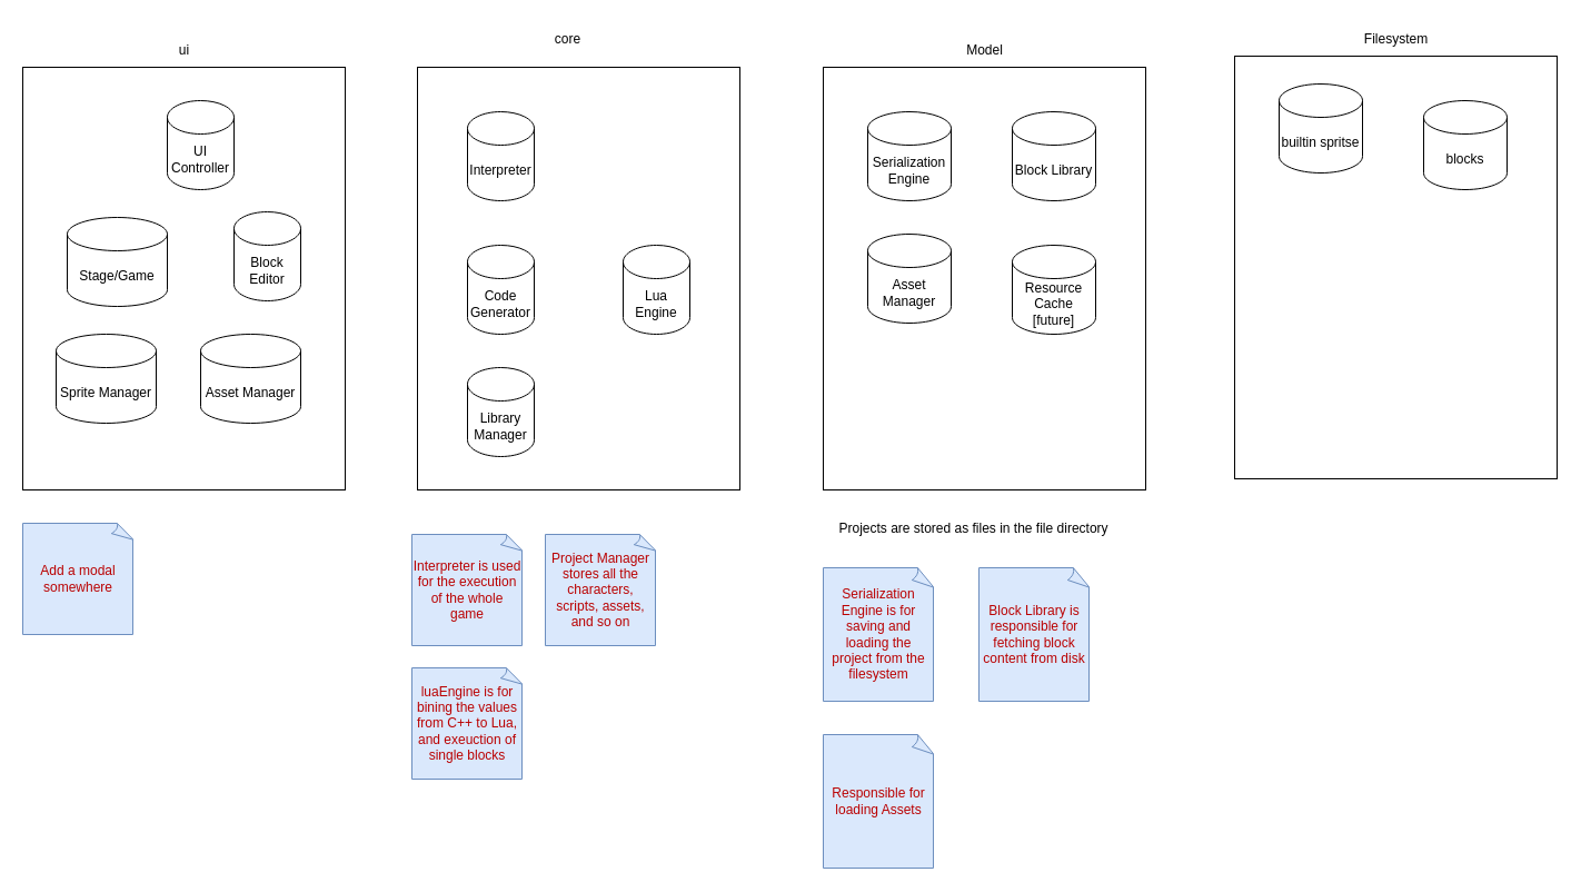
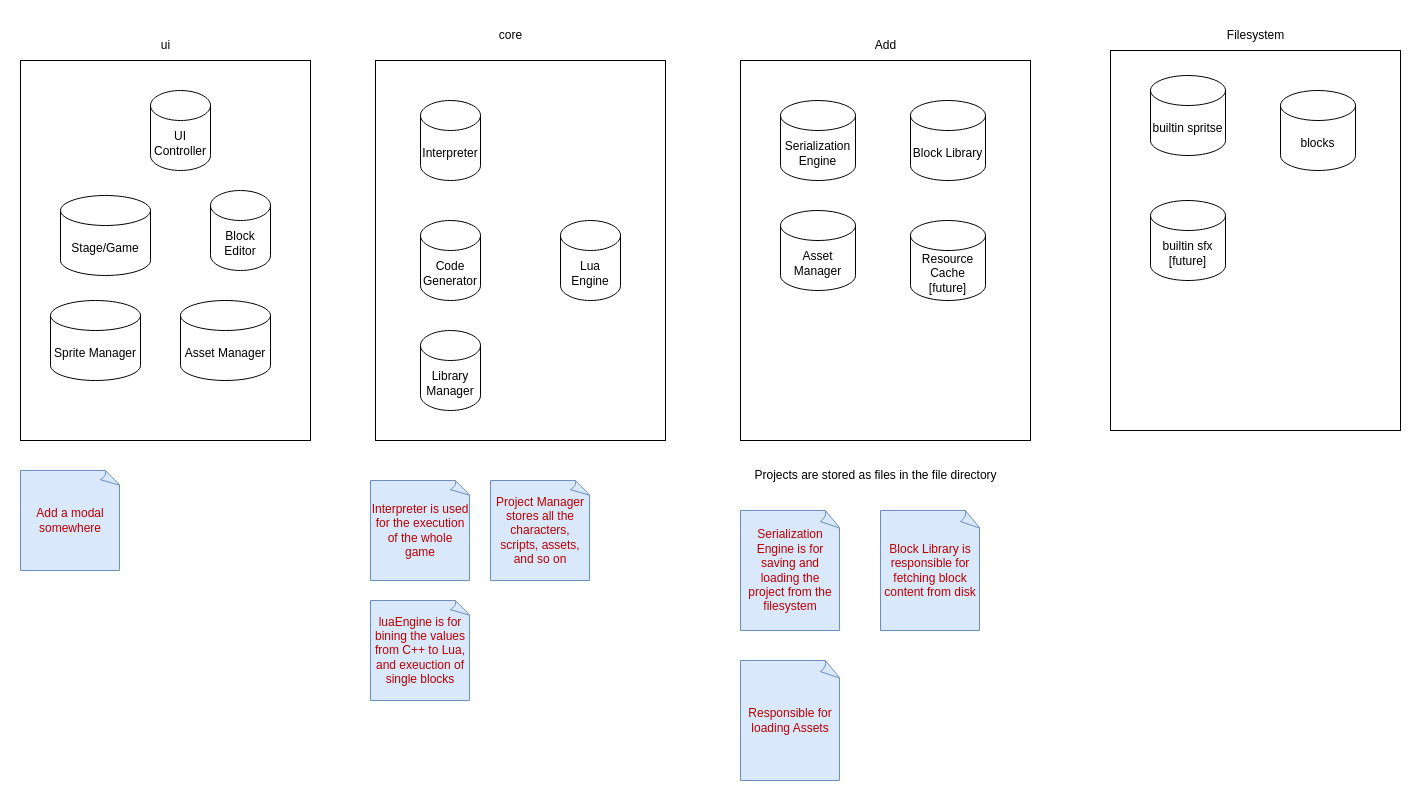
  <mxCell id="0" />
  <mxCell id="1" parent="0" />
  <mxCell id="2" value="" style="rounded=0;whiteSpace=wrap;html=1;fillColor=none;" parent="1" vertex="1"><mxGeometry x="740" y="60" width="290" height="380" as="geometry" /></mxCell>
- <mxCell id="3" value="Model" style="text;html=1;align=center;verticalAlign=middle;resizable=0;points=[];autosize=1;strokeColor=none;fillColor=none;" parent="1" vertex="1"><mxGeometry x="855" y="30" width="60" height="30" as="geometry" /></mxCell>
+ <mxCell id="3" value="Add" style="text;html=1;align=center;verticalAlign=middle;resizable=0;points=[];autosize=1;strokeColor=none;fillColor=none;" parent="1" vertex="1"><mxGeometry x="855" y="30" width="60" height="30" as="geometry" /></mxCell>
  <mxCell id="4" value="" style="rounded=0;whiteSpace=wrap;html=1;fillColor=none;" parent="1" vertex="1"><mxGeometry x="375" y="60" width="290" height="380" as="geometry" /></mxCell>
  <mxCell id="5" value="core" style="text;html=1;align=center;verticalAlign=middle;resizable=0;points=[];autosize=1;strokeColor=none;fillColor=none;" parent="1" vertex="1"><mxGeometry x="485" y="20" width="50" height="30" as="geometry" /></mxCell>
  <mxCell id="6" value="" style="rounded=0;whiteSpace=wrap;html=1;fillColor=none;" parent="1" vertex="1"><mxGeometry x="20" y="60" width="290" height="380" as="geometry" /></mxCell>
  <mxCell id="7" value="ui" style="text;html=1;align=center;verticalAlign=middle;resizable=0;points=[];autosize=1;strokeColor=none;fillColor=none;" parent="1" vertex="1"><mxGeometry x="150" y="30" width="30" height="30" as="geometry" /></mxCell>
  <mxCell id="8" value="Projects are stored as files in the file directory" style="text;html=1;align=center;verticalAlign=middle;resizable=0;points=[];autosize=1;strokeColor=none;fillColor=none;" parent="1" vertex="1"><mxGeometry x="740" y="460" width="270" height="30" as="geometry" /></mxCell>
  <mxCell id="9" value="Interpreter" style="shape=cylinder3;whiteSpace=wrap;html=1;boundedLbl=1;backgroundOutline=1;size=15;" parent="1" vertex="1"><mxGeometry x="420" y="100" width="60" height="80" as="geometry" /></mxCell>
  <mxCell id="10" value="Lua Engine" style="shape=cylinder3;whiteSpace=wrap;html=1;boundedLbl=1;backgroundOutline=1;size=15;" parent="1" vertex="1"><mxGeometry x="560" y="220" width="60" height="80" as="geometry" /></mxCell>
  <mxCell id="11" value="Serialization Engine&lt;span style=&quot;color: rgba(0, 0, 0, 0); font-family: monospace; font-size: 0px; text-align: start; text-wrap: nowrap;&quot;&gt;%3CmxGraphModel%3E%3Croot%3E%3CmxCell%20id%3D%220%22%2F%3E%3CmxCell%20id%3D%221%22%20parent%3D%220%22%2F%3E%3CmxCell%20id%3D%222%22%20value%3D%22Scripting%20Engine%22%20style%3D%22shape%3Dcylinder3%3BwhiteSpace%3Dwrap%3Bhtml%3D1%3BboundedLbl%3D1%3BbackgroundOutline%3D1%3Bsize%3D15%3B%22%20vertex%3D%221%22%20parent%3D%221%22%3E%3CmxGeometry%20x%3D%22450%22%20y%3D%22260%22%20width%3D%2260%22%20height%3D%2280%22%20as%3D%22geometry%22%2F%3E%3C%2FmxCell%3E%3C%2Froot%3E%3C%2FmxGraphModel%3E&lt;/span&gt;" style="shape=cylinder3;whiteSpace=wrap;html=1;boundedLbl=1;backgroundOutline=1;size=15;" parent="1" vertex="1"><mxGeometry x="780" y="100" width="75" height="80" as="geometry" /></mxCell>
  <mxCell id="12" value="Library Manager" style="shape=cylinder3;whiteSpace=wrap;html=1;boundedLbl=1;backgroundOutline=1;size=15;" parent="1" vertex="1"><mxGeometry x="420" y="330" width="60" height="80" as="geometry" /></mxCell>
  <mxCell id="13" value="&lt;font color=&quot;#ba0000&quot;&gt;Interpreter is used for the execution of the whole game&lt;/font&gt;" style="whiteSpace=wrap;html=1;shape=mxgraph.basic.document;fillColor=#dae8fc;strokeColor=#6c8ebf;" parent="1" vertex="1"><mxGeometry x="370" y="480" width="100" height="100" as="geometry" /></mxCell>
  <mxCell id="14" value="&lt;font color=&quot;#ba0000&quot;&gt;Project Manager stores all the characters, scripts, assets, and so on&lt;/font&gt;" style="whiteSpace=wrap;html=1;shape=mxgraph.basic.document;fillColor=#dae8fc;strokeColor=#6c8ebf;" parent="1" vertex="1"><mxGeometry x="490" y="480" width="100" height="100" as="geometry" /></mxCell>
  <mxCell id="15" value="&lt;font color=&quot;#ba0000&quot;&gt;luaEngine is for bining the values from C++ to Lua, and exeuction of single blocks&lt;/font&gt;" style="whiteSpace=wrap;html=1;shape=mxgraph.basic.document;fillColor=#dae8fc;strokeColor=#6c8ebf;" parent="1" vertex="1"><mxGeometry x="370" y="600" width="100" height="100" as="geometry" /></mxCell>
  <mxCell id="16" value="&lt;font color=&quot;#ba0000&quot;&gt;Serialization Engine is for saving and loading the project from the filesystem&lt;/font&gt;" style="whiteSpace=wrap;html=1;shape=mxgraph.basic.document;fillColor=#dae8fc;strokeColor=#6c8ebf;" parent="1" vertex="1"><mxGeometry x="740" y="510" width="100" height="120" as="geometry" /></mxCell>
  <mxCell id="17" value="Block Editor" style="shape=cylinder3;whiteSpace=wrap;html=1;boundedLbl=1;backgroundOutline=1;size=15;" parent="1" vertex="1"><mxGeometry x="210" y="190" width="60" height="80" as="geometry" /></mxCell>
  <mxCell id="18" value="Stage/Game" style="shape=cylinder3;whiteSpace=wrap;html=1;boundedLbl=1;backgroundOutline=1;size=15;" parent="1" vertex="1"><mxGeometry x="60" y="195" width="90" height="80" as="geometry" /></mxCell>
  <mxCell id="19" value="Sprite Manager" style="shape=cylinder3;whiteSpace=wrap;html=1;boundedLbl=1;backgroundOutline=1;size=15;" parent="1" vertex="1"><mxGeometry x="50" y="300" width="90" height="80" as="geometry" /></mxCell>
  <mxCell id="20" value="Asset Manager" style="shape=cylinder3;whiteSpace=wrap;html=1;boundedLbl=1;backgroundOutline=1;size=15;" parent="1" vertex="1"><mxGeometry x="180" y="300" width="90" height="80" as="geometry" /></mxCell>
  <mxCell id="21" value="Block Library" style="shape=cylinder3;whiteSpace=wrap;html=1;boundedLbl=1;backgroundOutline=1;size=15;" vertex="1" parent="1"><mxGeometry x="910" y="100" width="75" height="80" as="geometry" /></mxCell>
  <mxCell id="22" value="&lt;font color=&quot;#ba0000&quot;&gt;Block Library is responsible for fetching block content from disk&lt;/font&gt;" style="whiteSpace=wrap;html=1;shape=mxgraph.basic.document;fillColor=#dae8fc;strokeColor=#6c8ebf;" vertex="1" parent="1"><mxGeometry x="880" y="510" width="100" height="120" as="geometry" /></mxCell>
  <mxCell id="23" value="UI Controller" style="shape=cylinder3;whiteSpace=wrap;html=1;boundedLbl=1;backgroundOutline=1;size=15;" vertex="1" parent="1"><mxGeometry x="150" y="90" width="60" height="80" as="geometry" /></mxCell>
  <mxCell id="24" value="&lt;font color=&quot;#ba0000&quot;&gt;Add a modal somewhere&lt;/font&gt;" style="whiteSpace=wrap;html=1;shape=mxgraph.basic.document;fillColor=#dae8fc;strokeColor=#6c8ebf;" vertex="1" parent="1"><mxGeometry x="20" y="470" width="100" height="100" as="geometry" /></mxCell>
  <mxCell id="25" value="Asset Manager" style="shape=cylinder3;whiteSpace=wrap;html=1;boundedLbl=1;backgroundOutline=1;size=15;" vertex="1" parent="1"><mxGeometry x="780" y="210" width="75" height="80" as="geometry" /></mxCell>
  <mxCell id="26" value="&lt;font color=&quot;#ba0000&quot;&gt;Responsible for loading Assets&lt;/font&gt;" style="whiteSpace=wrap;html=1;shape=mxgraph.basic.document;fillColor=#dae8fc;strokeColor=#6c8ebf;" vertex="1" parent="1"><mxGeometry x="740" y="660" width="100" height="120" as="geometry" /></mxCell>
  <mxCell id="27" value="" style="rounded=0;whiteSpace=wrap;html=1;fillColor=none;" vertex="1" parent="1"><mxGeometry x="1110" y="50" width="290" height="380" as="geometry" /></mxCell>
  <mxCell id="28" value="Filesystem" style="text;html=1;align=center;verticalAlign=middle;resizable=0;points=[];autosize=1;strokeColor=none;fillColor=none;" vertex="1" parent="1"><mxGeometry x="1215" y="20" width="80" height="30" as="geometry" /></mxCell>
  <mxCell id="29" value="builtin spritse" style="shape=cylinder3;whiteSpace=wrap;html=1;boundedLbl=1;backgroundOutline=1;size=15;" vertex="1" parent="1"><mxGeometry x="1150" y="75" width="75" height="80" as="geometry" /></mxCell>
  <mxCell id="30" value="blocks" style="shape=cylinder3;whiteSpace=wrap;html=1;boundedLbl=1;backgroundOutline=1;size=15;" vertex="1" parent="1"><mxGeometry x="1280" y="90" width="75" height="80" as="geometry" /></mxCell>
+ <mxCell id="31" value="builtin sfx [future]" style="shape=cylinder3;whiteSpace=wrap;html=1;boundedLbl=1;backgroundOutline=1;size=15;" vertex="1" parent="1"><mxGeometry x="1150" y="200" width="75" height="80" as="geometry" /></mxCell>
  <mxCell id="32" value="Resource Cache [future]" style="shape=cylinder3;whiteSpace=wrap;html=1;boundedLbl=1;backgroundOutline=1;size=15;" vertex="1" parent="1"><mxGeometry x="910" y="220" width="75" height="80" as="geometry" /></mxCell>
  <mxCell id="33" value="Code Generator" style="shape=cylinder3;whiteSpace=wrap;html=1;boundedLbl=1;backgroundOutline=1;size=15;" vertex="1" parent="1"><mxGeometry x="420" y="220" width="60" height="80" as="geometry" /></mxCell>
